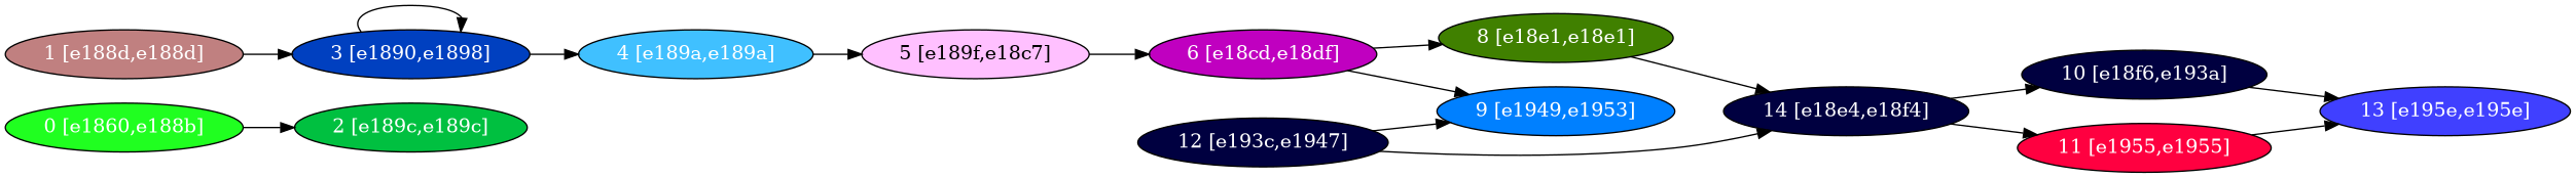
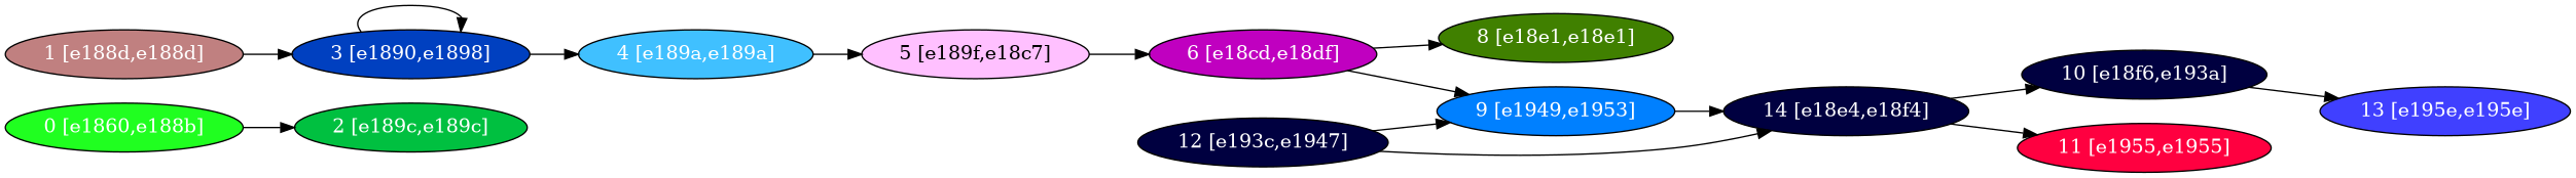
  digraph {
    rankdir=LR
    node [fillcolor="#000040" fontcolor="#ffffff" shape=oval style=filled]
    n1 [fillcolor="#20FF20" label="0 [e1860,e188b]"]
    n2 [fillcolor="#00C040" label="2 [e189c,e189c]"]
    n3 [fillcolor="#C08080" label="1 [e188d,e188d]"]
    n4 [fillcolor="#0040C0" label="3 [e1890,e1898]"]
    n5 [fillcolor="#40C0FF" label="4 [e189a,e189a]"]
    n6 [fillcolor="#FFC0FF" fontcolor="#000000" label="5 [e189f,e18c7]"]
    n7 [fillcolor="#C000C0" label="6 [e18cd,e18df]"]
    n8 [fillcolor="#408000" label="8 [e18e1,e18e1]"]
    n9 [fillcolor="#0080FF" label="9 [e1949,e1953]"]
    n10 [label="14 [e18e4,e18f4]"]
    n11 [label="10 [e18f6,e193a]"]
    n12 [fillcolor="#FF0040" label="11 [e1955,e1955]"]
    n13 [fillcolor="#4040FF" label="13 [e195e,e195e]"]
    n14 [label="12 [e193c,e1947]"]
    n1 -> n2
    n3 -> n4
    n4 -> n4
    n4 -> n5
    n5 -> n6
    n6 -> n7
    n7 -> n8
    n7 -> n9
-   n8 -> n10
+   n9 -> n10
    n10 -> n11
    n10 -> n12
    n11 -> n13
-   n12 -> n13
    n14 -> n9
    n14 -> n10
  }
